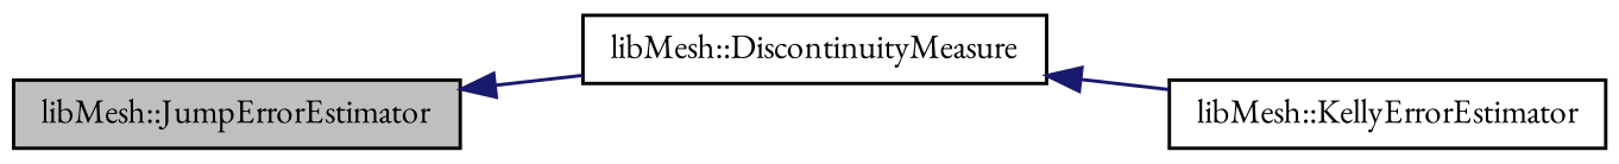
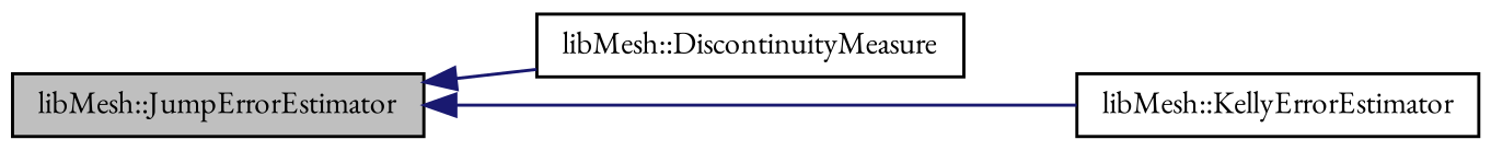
  digraph {
    fontname="EB Garamond"
    rankdir=LR
    node [color=black fillcolor=white fontname="EB Garamond" fontsize=10 shape=record style=filled]
    edge [color=midnightblue dir=back fontname="EB Garamond" fontsize=10 labelfontname=FreeSans labelfontsize=10 style=solid]
    n1 [fillcolor=grey75 fontcolor=black height=0.2 label="libMesh::JumpErrorEstimator" width=0.4]
    n2 [height=0.2 label="libMesh::DiscontinuityMeasure" width=0.4]
    n3 [height=0.2 label="libMesh::KellyErrorEstimator" width=0.4]
    n1 -> n2
-   n2 -> n3
+   n1 -> n3
  }
